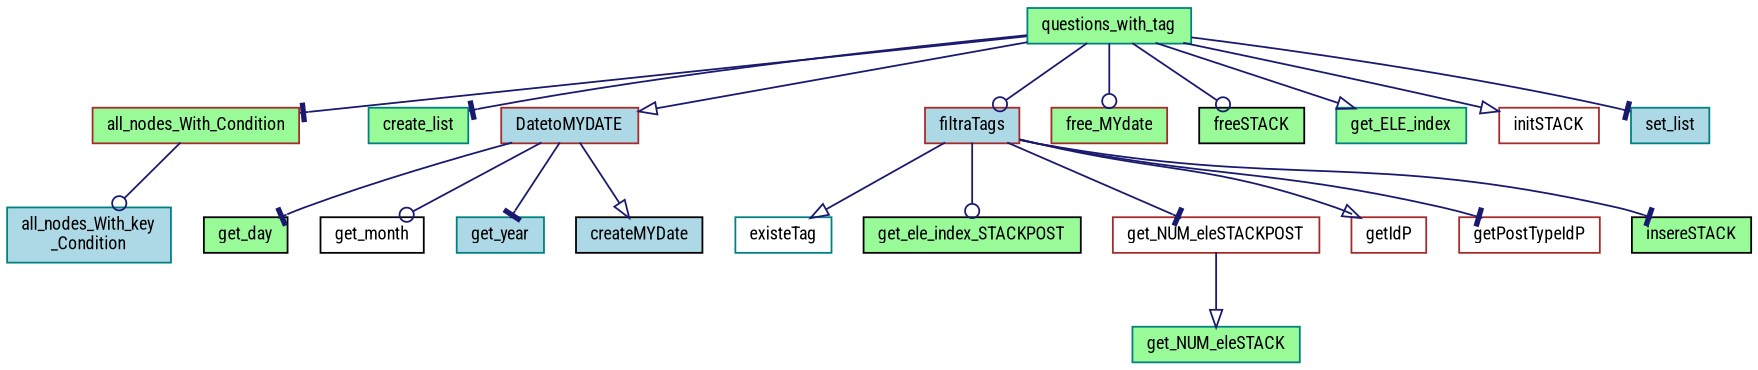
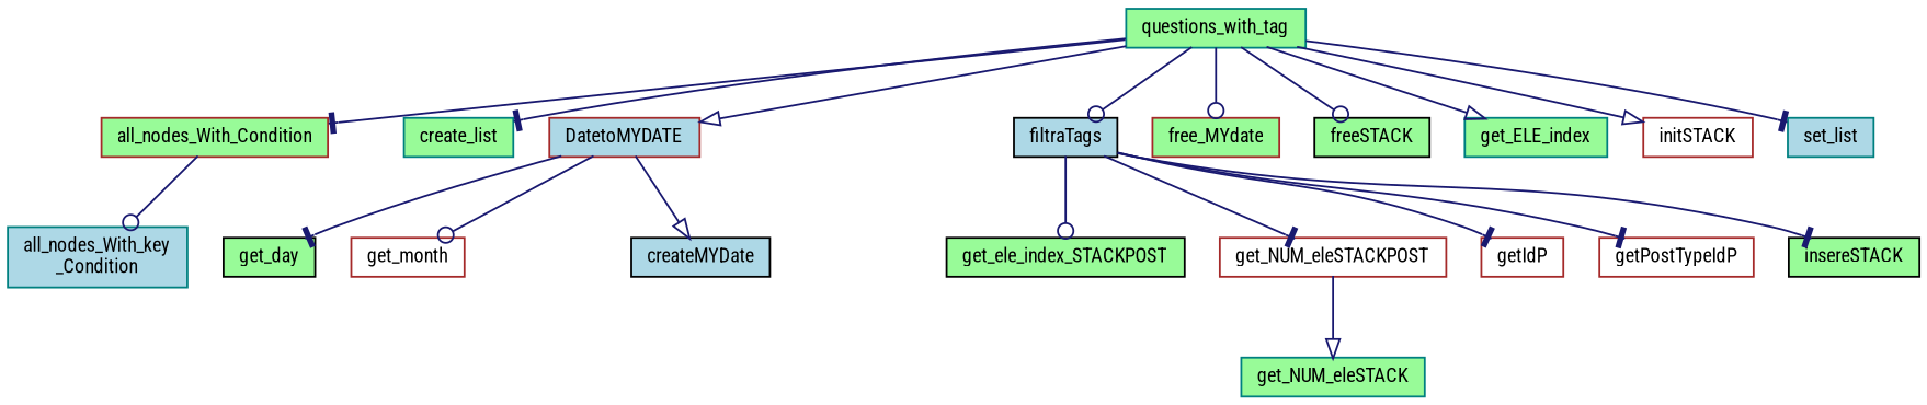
  digraph {
    fontname="Roboto Condensed"
    rankdir=TB
    node [color=teal fillcolor=palegreen fontname="Roboto Condensed" fontsize=10 shape=record style=filled]
    edge [arrowhead=tee color=midnightblue fontname="Roboto Condensed" fontsize=10 labelfontname=FreeSans labelfontsize=10 style=solid]
    n1 [fontcolor=black height=0.2 label=questions_with_tag width=0.4]
    n2 [color=brown height=0.2 label=all_nodes_With_Condition width=0.4]
    n3 [height=0.2 label=create_list width=0.4]
    n4 [color=brown fillcolor=lightblue height=0.2 label=DatetoMYDATE width=0.4]
-   n5 [color=brown fillcolor=lightblue height=0.2 label=filtraTags width=0.4]
+   n5 [color=black fillcolor=lightblue height=0.2 label=filtraTags width=0.4]
    n6 [color=brown height=0.2 label=free_MYdate width=0.4]
    n7 [color=black height=0.2 label=freeSTACK width=0.4]
    n8 [height=0.2 label=get_ELE_index width=0.4]
    n9 [color=brown fillcolor=white height=0.2 label=initSTACK width=0.4]
    n10 [fillcolor=lightblue height=0.2 label=set_list width=0.4]
    n11 [fillcolor=lightblue height=0.2 label="all_nodes_With_key\l_Condition" width=0.4]
    n12 [color=black height=0.2 label=get_day width=0.4]
-   n13 [color=black fillcolor=white height=0.2 label=get_month width=0.4]
-   n14 [fillcolor=lightblue height=0.2 label=get_year width=0.4]
+   n13 [color=brown fillcolor=white height=0.2 label=get_month width=0.4]
    n15 [color=black fillcolor=lightblue height=0.2 label=createMYDate width=0.4]
-   n16 [fillcolor=white height=0.2 label=existeTag width=0.4]
    n17 [color=black height=0.2 label=get_ele_index_STACKPOST width=0.4]
    n18 [color=brown fillcolor=white height=0.2 label=get_NUM_eleSTACKPOST width=0.4]
    n19 [color=brown fillcolor=white height=0.2 label=getIdP width=0.4]
    n20 [color=brown fillcolor=white height=0.2 label=getPostTypeIdP width=0.4]
    n21 [color=black height=0.2 label=insereSTACK width=0.4]
    n22 [height=0.2 label=get_NUM_eleSTACK width=0.4]
    n1 -> n2
    n1 -> n3
    n1 -> n4 [arrowhead=onormal]
    n1 -> n5 [arrowhead=odot]
    n1 -> n6 [arrowhead=odot]
    n1 -> n7 [arrowhead=odot]
    n1 -> n8 [arrowhead=onormal]
    n1 -> n9 [arrowhead=onormal]
    n1 -> n10
    n2 -> n11 [arrowhead=odot]
    n4 -> n12
    n4 -> n13 [arrowhead=odot]
-   n4 -> n14
    n4 -> n15 [arrowhead=onormal]
-   n5 -> n16 [arrowhead=onormal]
    n5 -> n17 [arrowhead=odot]
    n5 -> n18
-   n5 -> n19 [arrowhead=onormal]
+   n5 -> n19
    n5 -> n20
    n5 -> n21
    n18 -> n22 [arrowhead=onormal]
  }
